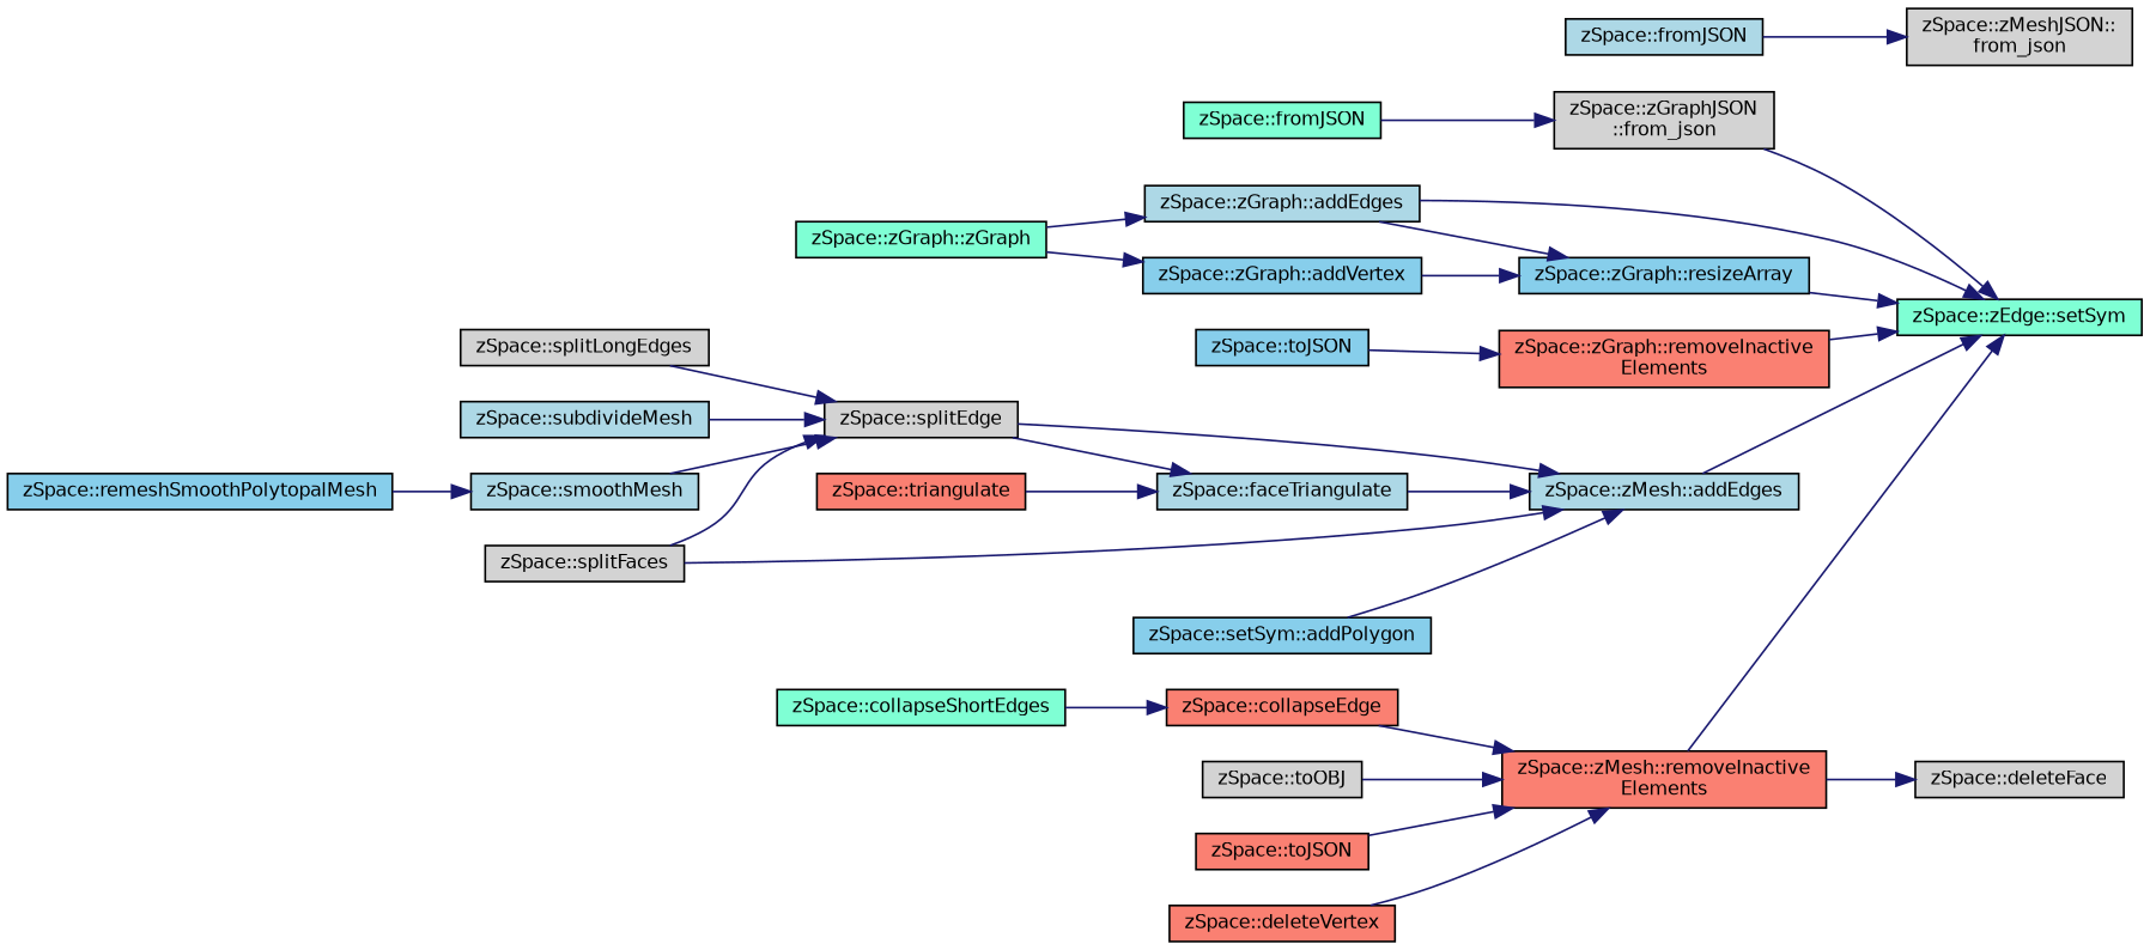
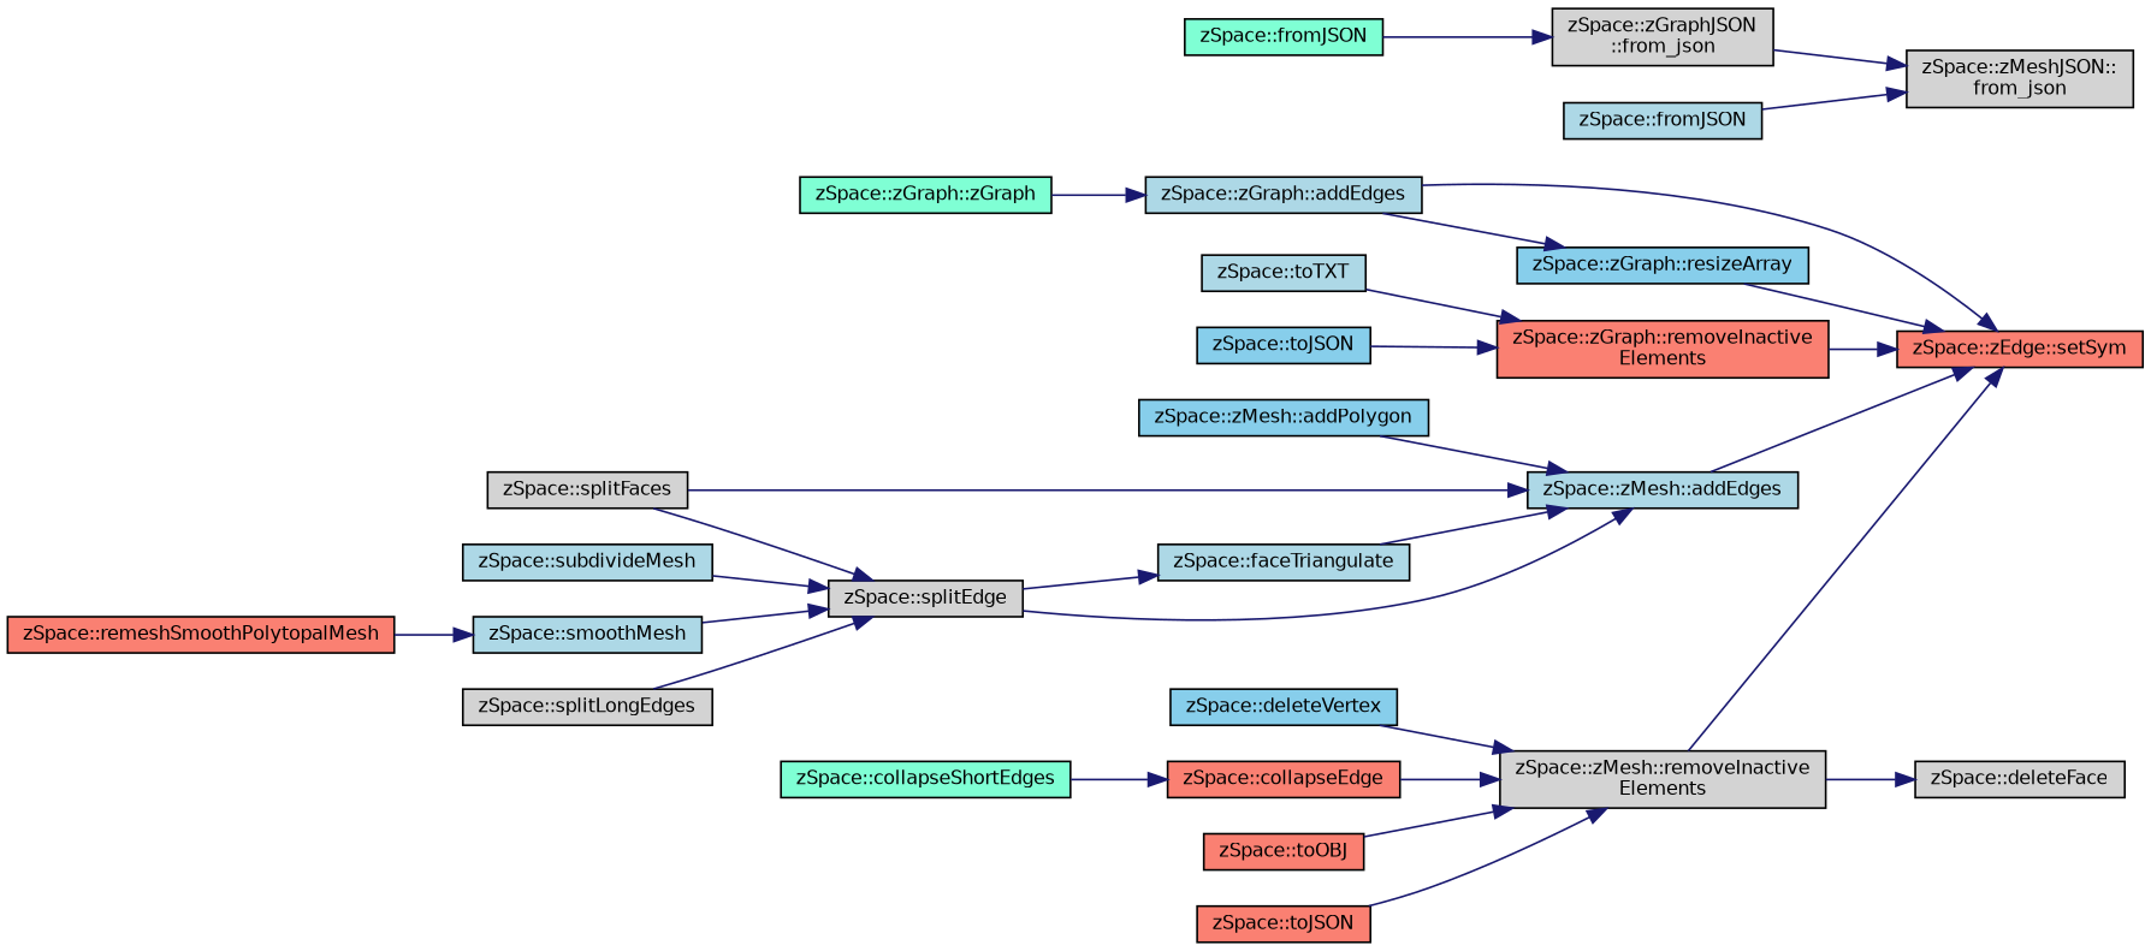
  digraph {
    rankdir=RL
    node [color=black fillcolor=lightgrey fontname=Helvetica fontsize=10 shape=record style=filled]
    edge [color=midnightblue dir=back fontname=Helvetica fontsize=10 labelfontname=Helvetica labelfontsize=10 style=solid]
-   n1 [fillcolor=aquamarine fontcolor=black height=0.2 label="zSpace::zEdge::setSym" width=0.4]
+   n1 [fillcolor=salmon fontcolor=black height=0.2 label="zSpace::zEdge::setSym" width=0.4]
    n2 [fillcolor=lightblue height=0.2 label="zSpace::zGraph::addEdges" width=0.4]
    n3 [fillcolor=skyblue height=0.2 label="zSpace::zGraph::resizeArray" width=0.4]
    n4 [fillcolor=salmon height=0.2 label="zSpace::zGraph::removeInactive\lElements" width=0.4]
    n5 [fillcolor=lightblue height=0.2 label="zSpace::zMesh::addEdges" width=0.4]
-   n6 [fillcolor=salmon height=0.2 label="zSpace::zMesh::removeInactive\lElements" width=0.4]
+   n6 [height=0.2 label="zSpace::zMesh::removeInactive\lElements" width=0.4]
    n7 [height=0.2 label="zSpace::zGraphJSON\l::from_json" width=0.4]
    n8 [fillcolor=aquamarine height=0.2 label="zSpace::zGraph::zGraph" width=0.4]
-   n9 [fillcolor=skyblue height=0.2 label="zSpace::zGraph::addVertex" width=0.4]
+   n10 [fillcolor=lightblue height=0.2 label="zSpace::toTXT" width=0.4]
    n11 [fillcolor=skyblue height=0.2 label="zSpace::toJSON" width=0.4]
-   n12 [fillcolor=skyblue height=0.2 label="zSpace::setSym::addPolygon" width=0.4]
+   n12 [fillcolor=skyblue height=0.2 label="zSpace::zMesh::addPolygon" width=0.4]
    n13 [fillcolor=lightblue height=0.2 label="zSpace::faceTriangulate" width=0.4]
    n14 [height=0.2 label="zSpace::splitEdge" width=0.4]
    n15 [height=0.2 label="zSpace::splitFaces" width=0.4]
-   n16 [fillcolor=salmon height=0.2 label="zSpace::deleteVertex" width=0.4]
+   n16 [fillcolor=skyblue height=0.2 label="zSpace::deleteVertex" width=0.4]
    n17 [fillcolor=salmon height=0.2 label="zSpace::collapseEdge" width=0.4]
-   n18 [height=0.2 label="zSpace::toOBJ" width=0.4]
+   n18 [fillcolor=salmon height=0.2 label="zSpace::toOBJ" width=0.4]
    n19 [fillcolor=salmon height=0.2 label="zSpace::toJSON" width=0.4]
    n20 [height=0.2 label="zSpace::zMeshJSON::\lfrom_json" width=0.4]
    n21 [fillcolor=lightblue height=0.2 label="zSpace::fromJSON" width=0.4]
    n22 [fillcolor=aquamarine height=0.2 label="zSpace::fromJSON" width=0.4]
-   n23 [fillcolor=salmon height=0.2 label="zSpace::triangulate" width=0.4]
    n24 [fillcolor=lightblue height=0.2 label="zSpace::subdivideMesh" width=0.4]
    n25 [fillcolor=lightblue height=0.2 label="zSpace::smoothMesh" width=0.4]
    n26 [height=0.2 label="zSpace::splitLongEdges" width=0.4]
-   n27 [fillcolor=skyblue height=0.2 label="zSpace::remeshSmoothPolytopalMesh" width=0.4]
+   n27 [fillcolor=salmon height=0.2 label="zSpace::remeshSmoothPolytopalMesh" width=0.4]
    n28 [height=0.2 label="zSpace::deleteFace" width=0.4]
    n29 [fillcolor=aquamarine height=0.2 label="zSpace::collapseShortEdges" width=0.4]
    n1 -> n2
    n1 -> n3
    n1 -> n4
    n1 -> n5
    n1 -> n6
-   n1 -> n7
+   n20 -> n7
    n2 -> n8
    n3 -> n2
-   n3 -> n9
+   n4 -> n10
    n4 -> n11
    n5 -> n12
    n5 -> n13
    n5 -> n14
    n5 -> n15
    n6 -> n16
    n6 -> n17
    n6 -> n18
    n6 -> n19
    n7 -> n22
-   n9 -> n8
    n13 -> n14
-   n13 -> n23
    n14 -> n15
    n14 -> n24
    n14 -> n25
    n14 -> n26
    n17 -> n29
    n20 -> n21
    n25 -> n27
    n28 -> n6
  }
